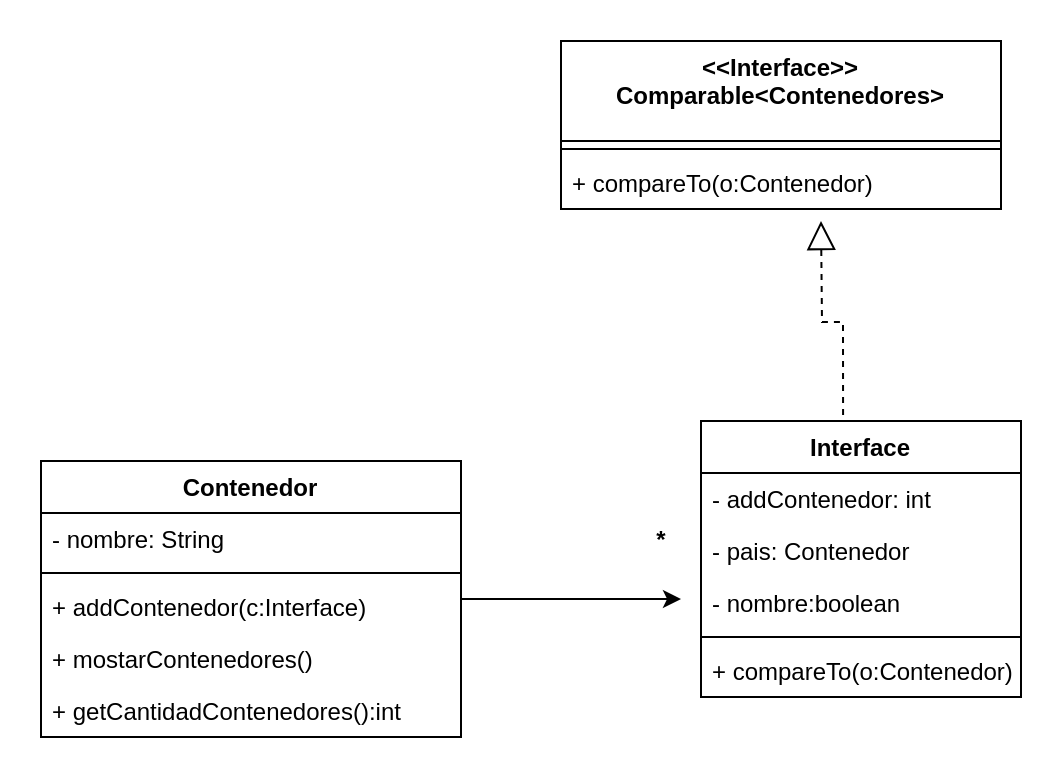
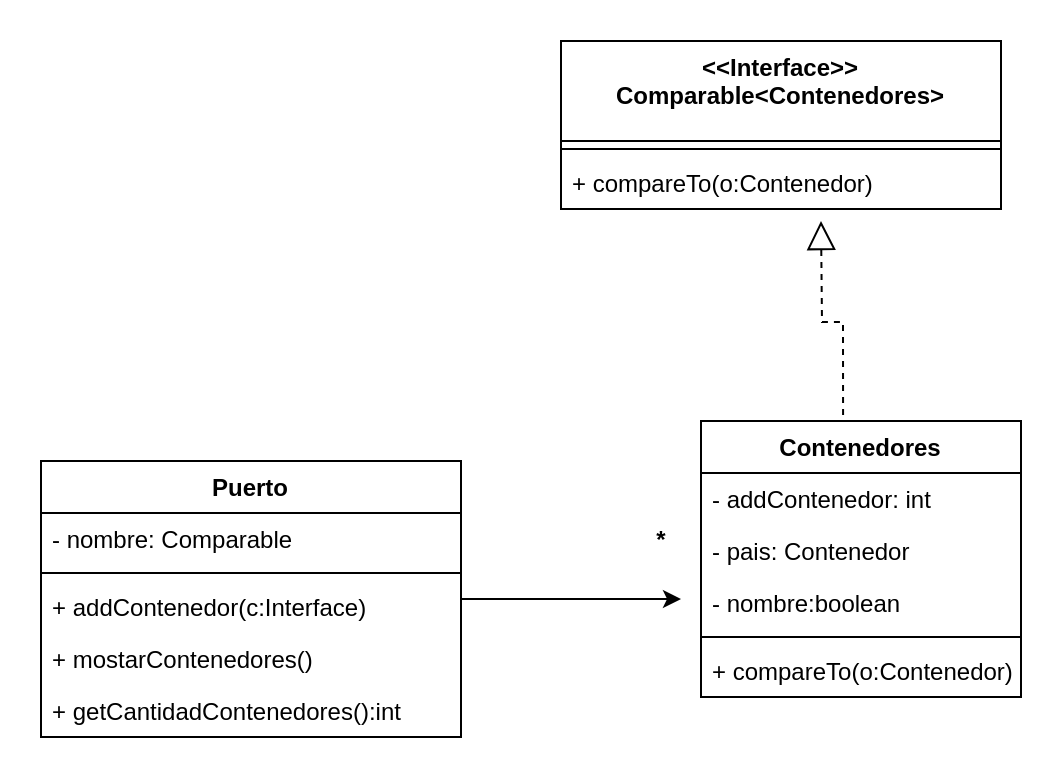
  <mxCell id="0" />
  <mxCell id="1" parent="0" />
  <mxCell id="2" value="&lt;&lt;Interface&gt;&gt;&#10;Comparable&lt;Contenedores&gt;" style="swimlane;fontStyle=1;align=center;verticalAlign=top;childLayout=stackLayout;horizontal=1;startSize=50;horizontalStack=0;resizeParent=1;resizeParentMax=0;resizeLast=0;collapsible=1;marginBottom=0;" vertex="1" parent="1"><mxGeometry x="280" y="20" width="220" height="84" as="geometry" /></mxCell>
  <mxCell id="3" value="" style="line;strokeWidth=1;fillColor=none;align=left;verticalAlign=middle;spacingTop=-1;spacingLeft=3;spacingRight=3;rotatable=0;labelPosition=right;points=[];portConstraint=eastwest;" vertex="1" parent="2"><mxGeometry y="50" width="220" height="8" as="geometry" /></mxCell>
  <mxCell id="4" value="+ compareTo(o:Contenedor)" style="text;strokeColor=none;fillColor=none;align=left;verticalAlign=top;spacingLeft=4;spacingRight=4;overflow=hidden;rotatable=0;points=[[0,0.5],[1,0.5]];portConstraint=eastwest;" vertex="1" parent="2"><mxGeometry y="58" width="220" height="26" as="geometry" /></mxCell>
  <mxCell id="5" style="edgeStyle=orthogonalEdgeStyle;rounded=0;orthogonalLoop=1;jettySize=auto;html=1;" edge="1" parent="1" source="6"><mxGeometry relative="1" as="geometry"><mxPoint x="340" y="299" as="targetPoint" /></mxGeometry></mxCell>
- <mxCell id="6" value="Contenedor" style="swimlane;fontStyle=1;align=center;verticalAlign=top;childLayout=stackLayout;horizontal=1;startSize=26;horizontalStack=0;resizeParent=1;resizeParentMax=0;resizeLast=0;collapsible=1;marginBottom=0;" vertex="1" parent="1"><mxGeometry x="20" y="230" width="210" height="138" as="geometry" /></mxCell>
- <mxCell id="7" value="- nombre: String" style="text;strokeColor=none;fillColor=none;align=left;verticalAlign=top;spacingLeft=4;spacingRight=4;overflow=hidden;rotatable=0;points=[[0,0.5],[1,0.5]];portConstraint=eastwest;" vertex="1" parent="6"><mxGeometry y="26" width="210" height="26" as="geometry" /></mxCell>
+ <mxCell id="6" value="Puerto" style="swimlane;fontStyle=1;align=center;verticalAlign=top;childLayout=stackLayout;horizontal=1;startSize=26;horizontalStack=0;resizeParent=1;resizeParentMax=0;resizeLast=0;collapsible=1;marginBottom=0;" vertex="1" parent="1"><mxGeometry x="20" y="230" width="210" height="138" as="geometry" /></mxCell>
+ <mxCell id="7" value="- nombre: Comparable" style="text;strokeColor=none;fillColor=none;align=left;verticalAlign=top;spacingLeft=4;spacingRight=4;overflow=hidden;rotatable=0;points=[[0,0.5],[1,0.5]];portConstraint=eastwest;" vertex="1" parent="6"><mxGeometry y="26" width="210" height="26" as="geometry" /></mxCell>
  <mxCell id="8" value="" style="line;strokeWidth=1;fillColor=none;align=left;verticalAlign=middle;spacingTop=-1;spacingLeft=3;spacingRight=3;rotatable=0;labelPosition=right;points=[];portConstraint=eastwest;" vertex="1" parent="6"><mxGeometry y="52" width="210" height="8" as="geometry" /></mxCell>
  <mxCell id="9" value="+ addContenedor(c:Interface)" style="text;strokeColor=none;fillColor=none;align=left;verticalAlign=top;spacingLeft=4;spacingRight=4;overflow=hidden;rotatable=0;points=[[0,0.5],[1,0.5]];portConstraint=eastwest;" vertex="1" parent="6"><mxGeometry y="60" width="210" height="26" as="geometry" /></mxCell>
  <mxCell id="10" value="+ mostarContenedores()" style="text;strokeColor=none;fillColor=none;align=left;verticalAlign=top;spacingLeft=4;spacingRight=4;overflow=hidden;rotatable=0;points=[[0,0.5],[1,0.5]];portConstraint=eastwest;" vertex="1" parent="6"><mxGeometry y="86" width="210" height="26" as="geometry" /></mxCell>
  <mxCell id="11" value="+ getCantidadContenedores():int" style="text;strokeColor=none;fillColor=none;align=left;verticalAlign=top;spacingLeft=4;spacingRight=4;overflow=hidden;rotatable=0;points=[[0,0.5],[1,0.5]];portConstraint=eastwest;" vertex="1" parent="6"><mxGeometry y="112" width="210" height="26" as="geometry" /></mxCell>
- <mxCell id="12" value="Interface" style="swimlane;fontStyle=1;align=center;verticalAlign=top;childLayout=stackLayout;horizontal=1;startSize=26;horizontalStack=0;resizeParent=1;resizeParentMax=0;resizeLast=0;collapsible=1;marginBottom=0;" vertex="1" parent="1"><mxGeometry x="350" y="210" width="160" height="138" as="geometry" /></mxCell>
+ <mxCell id="12" value="Contenedores" style="swimlane;fontStyle=1;align=center;verticalAlign=top;childLayout=stackLayout;horizontal=1;startSize=26;horizontalStack=0;resizeParent=1;resizeParentMax=0;resizeLast=0;collapsible=1;marginBottom=0;" vertex="1" parent="1"><mxGeometry x="350" y="210" width="160" height="138" as="geometry" /></mxCell>
  <mxCell id="13" value="- addContenedor: int" style="text;strokeColor=none;fillColor=none;align=left;verticalAlign=top;spacingLeft=4;spacingRight=4;overflow=hidden;rotatable=0;points=[[0,0.5],[1,0.5]];portConstraint=eastwest;" vertex="1" parent="12"><mxGeometry y="26" width="160" height="26" as="geometry" /></mxCell>
  <mxCell id="14" value="- pais: Contenedor" style="text;strokeColor=none;fillColor=none;align=left;verticalAlign=top;spacingLeft=4;spacingRight=4;overflow=hidden;rotatable=0;points=[[0,0.5],[1,0.5]];portConstraint=eastwest;" vertex="1" parent="12"><mxGeometry y="52" width="160" height="26" as="geometry" /></mxCell>
  <mxCell id="15" value="- nombre:boolean" style="text;strokeColor=none;fillColor=none;align=left;verticalAlign=top;spacingLeft=4;spacingRight=4;overflow=hidden;rotatable=0;points=[[0,0.5],[1,0.5]];portConstraint=eastwest;" vertex="1" parent="12"><mxGeometry y="78" width="160" height="26" as="geometry" /></mxCell>
  <mxCell id="16" value="" style="line;strokeWidth=1;fillColor=none;align=left;verticalAlign=middle;spacingTop=-1;spacingLeft=3;spacingRight=3;rotatable=0;labelPosition=right;points=[];portConstraint=eastwest;" vertex="1" parent="12"><mxGeometry y="104" width="160" height="8" as="geometry" /></mxCell>
  <mxCell id="17" value="+ compareTo(o:Contenedor)" style="text;strokeColor=none;fillColor=none;align=left;verticalAlign=top;spacingLeft=4;spacingRight=4;overflow=hidden;rotatable=0;points=[[0,0.5],[1,0.5]];portConstraint=eastwest;" vertex="1" parent="12"><mxGeometry y="112" width="160" height="26" as="geometry" /></mxCell>
  <mxCell id="18" value="" style="endArrow=block;dashed=1;endFill=0;endSize=12;html=1;rounded=0;edgeStyle=orthogonalEdgeStyle;exitX=0.444;exitY=-0.022;exitDx=0;exitDy=0;exitPerimeter=0;" edge="1" parent="1" source="12"><mxGeometry width="160" relative="1" as="geometry"><mxPoint x="260" y="170" as="sourcePoint" /><mxPoint x="410" y="110" as="targetPoint" /></mxGeometry></mxCell>
  <mxCell id="19" value="&lt;b&gt;*&lt;/b&gt;" style="text;html=1;align=center;verticalAlign=middle;resizable=0;points=[];autosize=1;strokeColor=none;fillColor=none;" vertex="1" parent="1"><mxGeometry x="320" y="260" width="20" height="20" as="geometry" /></mxCell>
